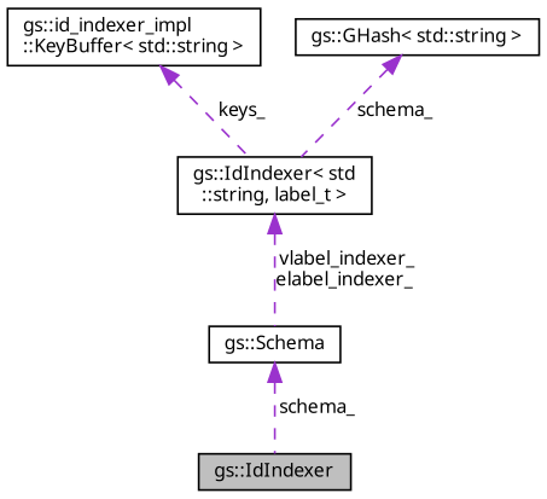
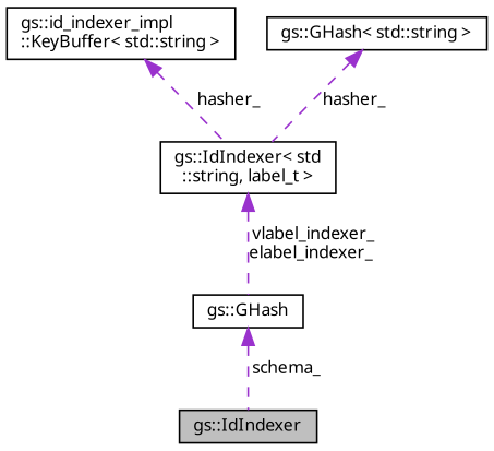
  digraph {
    fontname="Noto Sans"
    node [color=black fillcolor=white fontname="Noto Sans" fontsize=10 shape=record style=filled]
    edge [color=darkorchid3 dir=back fontname="Noto Sans" fontsize=10 labelfontname=Helvetica labelfontsize=10 style=dashed]
    n1 [fillcolor=grey75 fontcolor=black height=0.2 label="gs::IdIndexer" width=0.4]
-   n2 [height=0.2 label="gs::Schema" width=0.4]
+   n2 [height=0.2 label="gs::GHash" width=0.4]
    n3 [height=0.2 label="gs::IdIndexer\< std\l::string, label_t \>" width=0.4]
    n4 [height=0.2 label="gs::id_indexer_impl\l::KeyBuffer\< std::string \>" width=0.4]
    n5 [height=0.2 label="gs::GHash\< std::string \>" width=0.4]
    n2 -> n1 [label=" schema_"]
    n3 -> n2 [label=" vlabel_indexer_\nelabel_indexer_"]
-   n4 -> n3 [label=" keys_"]
-   n5 -> n3 [label=" schema_"]
+   n4 -> n3 [label=" hasher_"]
+   n5 -> n3 [label=" hasher_"]
  }
